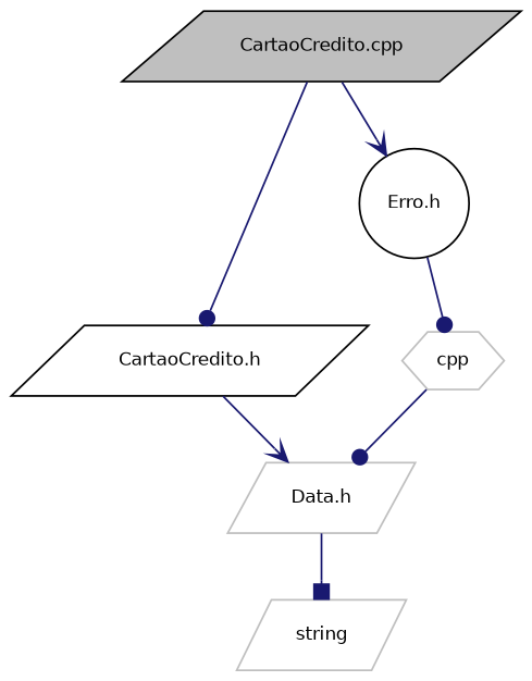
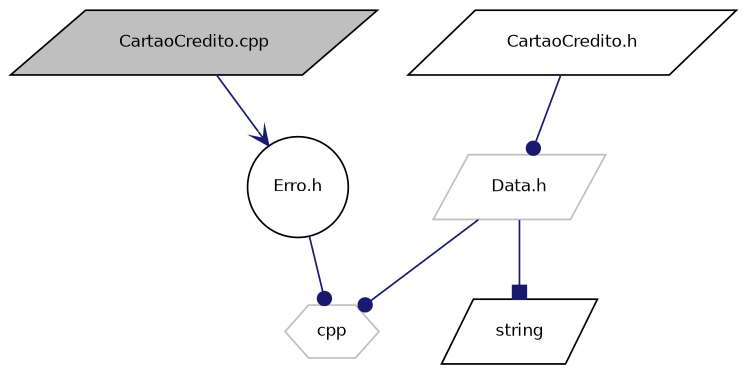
  digraph {
    node [color=black fillcolor=white fontname=Helvetica fontsize=10 shape=parallelogram style=filled]
    edge [arrowhead=dot color=midnightblue fontname=Helvetica fontsize=10 labelfontname=Helvetica labelfontsize=10 style=solid]
    n1 [fillcolor=grey75 fontcolor=black height=0.2 label="CartaoCredito.cpp" width=0.4]
    n2 [height=0.2 label="CartaoCredito.h" width=0.4]
    n3 [height=0.2 label="Erro.h" shape=circle width=0.4]
    n4 [color=grey75 height=0.2 label="Data.h" width=0.4]
    n5 [color=grey75 height=0.2 label=cpp shape=hexagon width=0.4]
-   n6 [color=grey75 height=0.2 label=string width=0.4]
-   n1 -> n2
+   n6 [height=0.2 label=string width=0.4]
    n1 -> n3 [arrowhead=vee]
-   n2 -> n4 [arrowhead=vee]
+   n2 -> n4
    n3 -> n5
-   n5 -> n4
+   n4 -> n5
    n4 -> n6 [arrowhead=box]
  }
